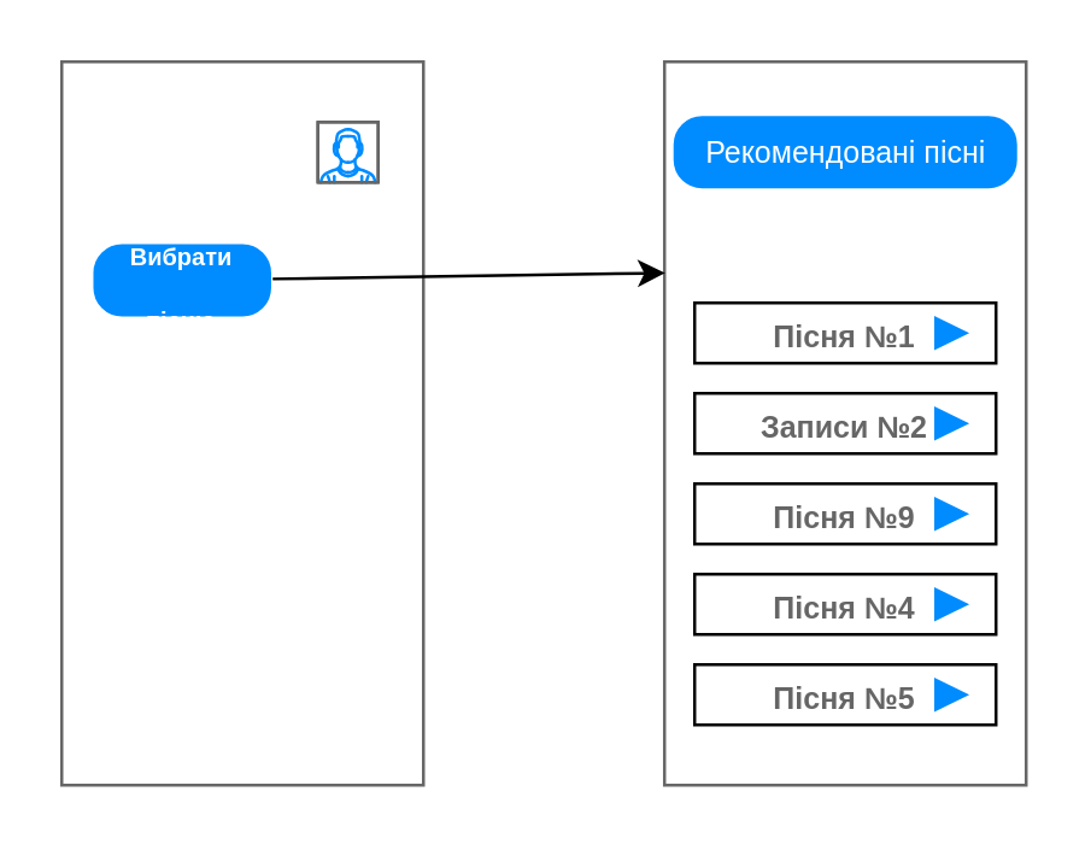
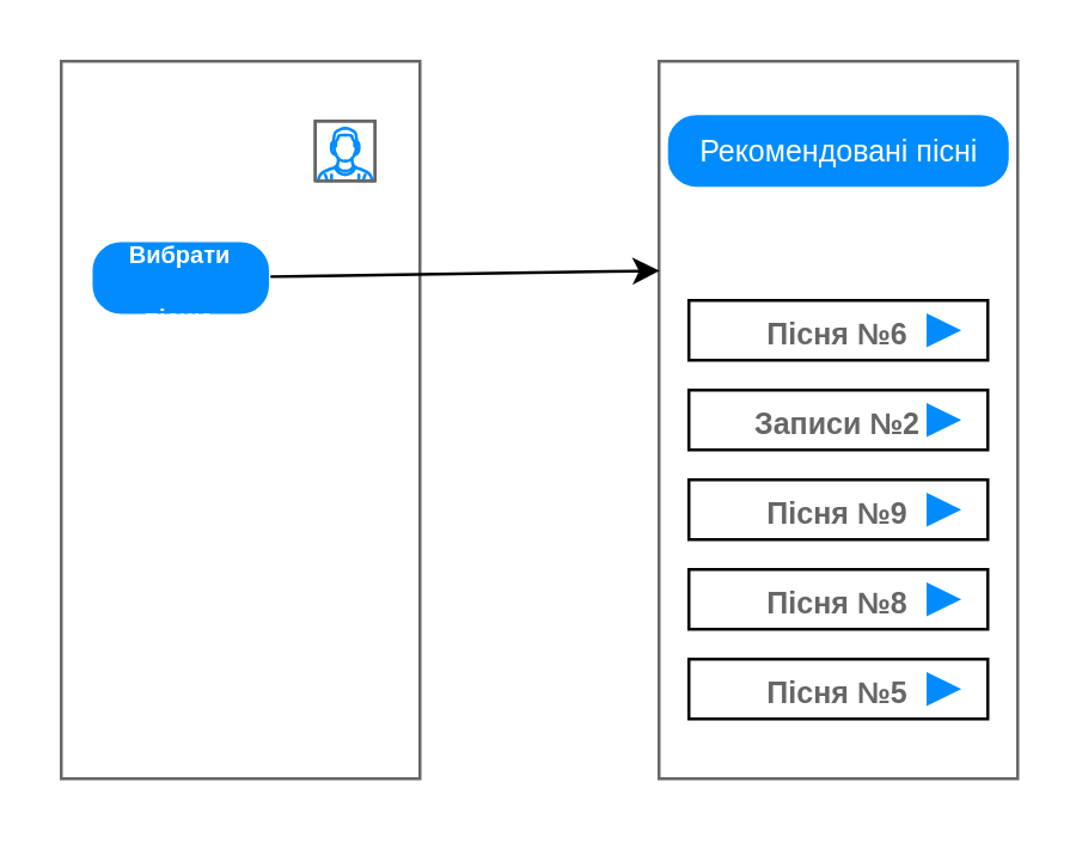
  <mxCell id="0" />
  <mxCell id="1" parent="0" />
  <mxCell id="2" value="" style="strokeWidth=1;shadow=0;dashed=0;align=center;html=1;shape=mxgraph.mockup.containers.rrect;rSize=0;strokeColor=#666666;" vertex="1" parent="1"><mxGeometry x="20" y="20" width="120" height="240" as="geometry" /></mxCell>
  <mxCell id="3" value="" style="verticalLabelPosition=bottom;shadow=0;dashed=0;align=center;html=1;verticalAlign=top;strokeWidth=1;shape=mxgraph.mockup.containers.userMale;strokeColor=#666666;strokeColor2=#008cff;" vertex="1" parent="1"><mxGeometry x="104.99" y="40" width="20" height="20" as="geometry" /></mxCell>
  <mxCell id="4" value="&lt;span style=&quot;font-size: 8px;&quot;&gt;Вибрати пісню&lt;/span&gt;" style="strokeWidth=1;shadow=0;dashed=0;align=center;html=1;shape=mxgraph.mockup.buttons.button;strokeColor=#ffffff;fontColor=#ffffff;mainText=;buttonStyle=round;fontSize=17;fontStyle=1;fillColor=#008cff;whiteSpace=wrap;" vertex="1" parent="1"><mxGeometry x="29.99" y="80" width="60" height="25" as="geometry" /></mxCell>
  <mxCell id="5" value="" style="strokeWidth=1;shadow=0;dashed=0;align=center;html=1;shape=mxgraph.mockup.containers.rrect;rSize=0;strokeColor=#666666;" vertex="1" parent="1"><mxGeometry x="219.99" y="20" width="120" height="240" as="geometry" /></mxCell>
  <mxCell id="6" value="&lt;font style=&quot;font-size: 10px;&quot; color=&quot;#ffffff&quot;&gt;Рекомендовані пісні&lt;/font&gt;" style="strokeWidth=1;shadow=0;dashed=0;align=center;html=1;shape=mxgraph.mockup.buttons.multiButton;fillColor=#008cff;strokeColor=#FFFFFF;mainText=;subText=;" vertex="1" parent="1"><mxGeometry x="222.49" y="37.5" width="115" height="25" as="geometry" /></mxCell>
  <mxCell id="7" value="" style="strokeWidth=1;shadow=0;dashed=0;align=center;html=1;shape=mxgraph.mockup.anchor;fontSize=16;fontColor=#ffffff;fontStyle=1;whiteSpace=wrap;" vertex="1" parent="6"><mxGeometry y="4" width="115.0" height="10" as="geometry" /></mxCell>
- <mxCell id="8" value="&lt;span style=&quot;font-size: 10px;&quot;&gt;Пісня №1&lt;/span&gt;" style="strokeColor=inherit;fillColor=inherit;gradientColor=inherit;strokeWidth=1;shadow=0;dashed=0;align=center;html=1;shape=mxgraph.mockup.containers.rrect;rSize=0;fontSize=17;fontColor=#666666;fontStyle=1;resizeWidth=1;whiteSpace=wrap;" vertex="1" parent="1"><mxGeometry x="229.99" y="100" width="100" height="20" as="geometry" /></mxCell>
+ <mxCell id="8" value="&lt;span style=&quot;font-size: 10px;&quot;&gt;Пісня №6&lt;/span&gt;" style="strokeColor=inherit;fillColor=inherit;gradientColor=inherit;strokeWidth=1;shadow=0;dashed=0;align=center;html=1;shape=mxgraph.mockup.containers.rrect;rSize=0;fontSize=17;fontColor=#666666;fontStyle=1;resizeWidth=1;whiteSpace=wrap;" vertex="1" parent="1"><mxGeometry x="229.99" y="100" width="100" height="20" as="geometry" /></mxCell>
  <mxCell id="9" value="&lt;span style=&quot;font-size: 10px;&quot;&gt;Записи №2&lt;/span&gt;" style="strokeColor=inherit;fillColor=inherit;gradientColor=inherit;strokeWidth=1;shadow=0;dashed=0;align=center;html=1;shape=mxgraph.mockup.containers.rrect;rSize=0;fontSize=17;fontColor=#666666;fontStyle=1;resizeWidth=1;whiteSpace=wrap;" vertex="1" parent="1"><mxGeometry x="229.99" y="130" width="100" height="20" as="geometry" /></mxCell>
  <mxCell id="10" value="&lt;span style=&quot;font-size: 10px;&quot;&gt;Пісня №9&lt;/span&gt;" style="strokeColor=inherit;fillColor=inherit;gradientColor=inherit;strokeWidth=1;shadow=0;dashed=0;align=center;html=1;shape=mxgraph.mockup.containers.rrect;rSize=0;fontSize=17;fontColor=#666666;fontStyle=1;resizeWidth=1;whiteSpace=wrap;" vertex="1" parent="1"><mxGeometry x="229.99" y="160" width="100" height="20" as="geometry" /></mxCell>
- <mxCell id="11" value="&lt;span style=&quot;font-size: 10px;&quot;&gt;Пісня №4&lt;/span&gt;" style="strokeColor=inherit;fillColor=inherit;gradientColor=inherit;strokeWidth=1;shadow=0;dashed=0;align=center;html=1;shape=mxgraph.mockup.containers.rrect;rSize=0;fontSize=17;fontColor=#666666;fontStyle=1;resizeWidth=1;whiteSpace=wrap;" vertex="1" parent="1"><mxGeometry x="229.99" y="190" width="100" height="20" as="geometry" /></mxCell>
+ <mxCell id="11" value="&lt;span style=&quot;font-size: 10px;&quot;&gt;Пісня №8&lt;/span&gt;" style="strokeColor=inherit;fillColor=inherit;gradientColor=inherit;strokeWidth=1;shadow=0;dashed=0;align=center;html=1;shape=mxgraph.mockup.containers.rrect;rSize=0;fontSize=17;fontColor=#666666;fontStyle=1;resizeWidth=1;whiteSpace=wrap;" vertex="1" parent="1"><mxGeometry x="229.99" y="190" width="100" height="20" as="geometry" /></mxCell>
  <mxCell id="12" value="&lt;span style=&quot;font-size: 10px;&quot;&gt;Пісня №5&lt;/span&gt;" style="strokeColor=inherit;fillColor=inherit;gradientColor=inherit;strokeWidth=1;shadow=0;dashed=0;align=center;html=1;shape=mxgraph.mockup.containers.rrect;rSize=0;fontSize=17;fontColor=#666666;fontStyle=1;resizeWidth=1;whiteSpace=wrap;" vertex="1" parent="1"><mxGeometry x="229.99" y="220" width="100" height="20" as="geometry" /></mxCell>
  <mxCell id="13" value="" style="html=1;shadow=0;dashed=0;align=center;verticalAlign=middle;shape=mxgraph.arrows2.arrow;dy=0.6;dx=40;notch=0;fillColor=#008CFF;strokeColor=#008CFF;" vertex="1" parent="1"><mxGeometry x="309.99" y="105.13" width="10" height="9.75" as="geometry" /></mxCell>
  <mxCell id="14" value="" style="html=1;shadow=0;dashed=0;align=center;verticalAlign=middle;shape=mxgraph.arrows2.arrow;dy=0.6;dx=40;notch=0;fillColor=#008CFF;strokeColor=#008CFF;" vertex="1" parent="1"><mxGeometry x="309.99" y="135.13" width="10" height="9.75" as="geometry" /></mxCell>
  <mxCell id="15" value="" style="html=1;shadow=0;dashed=0;align=center;verticalAlign=middle;shape=mxgraph.arrows2.arrow;dy=0.6;dx=40;notch=0;fillColor=#008CFF;strokeColor=#008CFF;" vertex="1" parent="1"><mxGeometry x="309.99" y="165.12" width="10" height="9.75" as="geometry" /></mxCell>
  <mxCell id="16" value="" style="html=1;shadow=0;dashed=0;align=center;verticalAlign=middle;shape=mxgraph.arrows2.arrow;dy=0.6;dx=40;notch=0;fillColor=#008CFF;strokeColor=#008CFF;" vertex="1" parent="1"><mxGeometry x="309.99" y="195.12" width="10" height="9.75" as="geometry" /></mxCell>
  <mxCell id="17" value="" style="html=1;shadow=0;dashed=0;align=center;verticalAlign=middle;shape=mxgraph.arrows2.arrow;dy=0.6;dx=40;notch=0;fillColor=#008CFF;strokeColor=#008CFF;" vertex="1" parent="1"><mxGeometry x="309.99" y="225.12" width="10" height="9.75" as="geometry" /></mxCell>
  <mxCell id="18" value="" style="endArrow=classic;html=1;rounded=0;entryX=0.002;entryY=0.292;entryDx=0;entryDy=0;entryPerimeter=0;" edge="1" parent="1" source="4" target="5"><mxGeometry width="50" height="50" relative="1" as="geometry"><mxPoint x="129.99" y="90" as="sourcePoint" /><mxPoint x="239.99" y="80" as="targetPoint" /></mxGeometry></mxCell>
